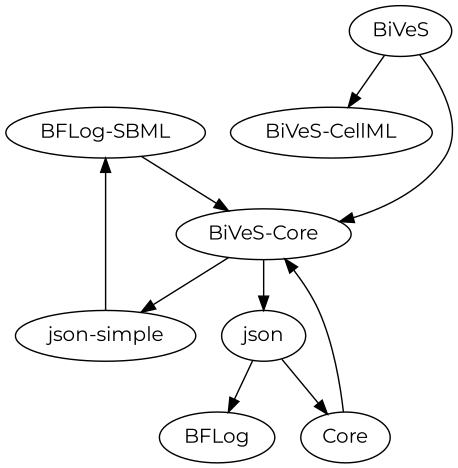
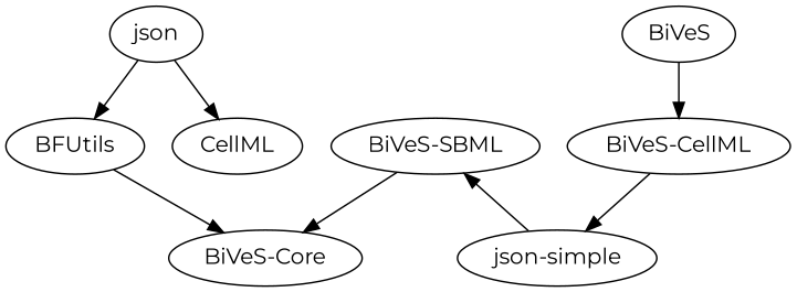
  digraph {
    fontname=Montserrat
    node [fontname=Montserrat]
    edge [fontname=Montserrat]
-   n1 [label="BFLog-SBML"]
+   n1 [label="BiVeS-SBML"]
    n2 [label="BiVeS-CellML"]
    n3 [label="BiVeS-Core"]
-   n4 [label=BFLog]
-   n5 [label=Core]
+   n4 [label=CellML]
+   n5 [label=BFUtils]
    n6 [label=json]
    n7 [label="json-simple"]
    n8 [label=BiVeS]
    subgraph sub_1 {
      rank=same
      n1
      n2
    }
    n1 -> n3
-   n3 -> n6
-   n3 -> n7
+   n2 -> n7
    n5 -> n3
    n6 -> n4
    n6 -> n5
    n7 -> n1
    n8 -> n2
-   n8 -> n3
  }
